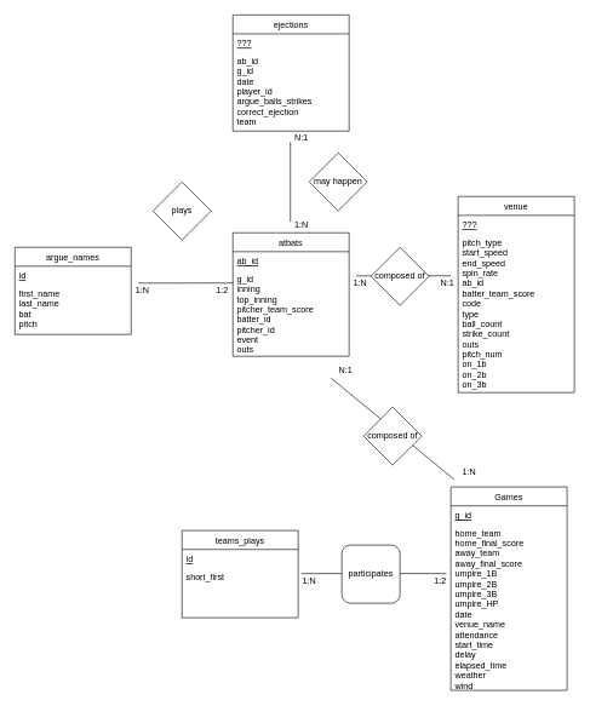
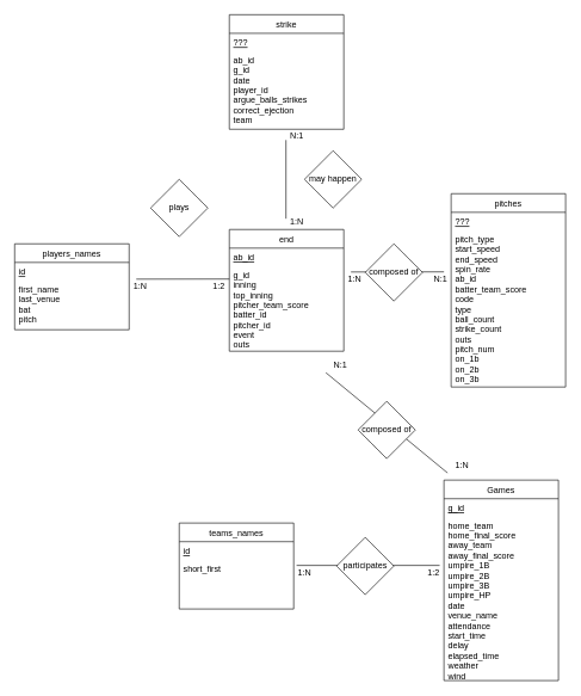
  <mxCell id="0" />
  <mxCell id="1" parent="0" />
  <mxCell id="2" value="" style="endArrow=none;html=1;" parent="1" edge="1"><mxGeometry width="50" height="50" relative="1" as="geometry"><mxPoint x="455" y="520" as="sourcePoint" /><mxPoint x="625" y="660" as="targetPoint" /></mxGeometry></mxCell>
  <mxCell id="3" value="" style="endArrow=none;html=1;" parent="1" edge="1"><mxGeometry width="50" height="50" relative="1" as="geometry"><mxPoint x="190" y="389.34" as="sourcePoint" /><mxPoint x="320" y="389.17" as="targetPoint" /></mxGeometry></mxCell>
  <mxCell id="4" value="" style="endArrow=none;html=1;" parent="1" edge="1"><mxGeometry width="50" height="50" relative="1" as="geometry"><mxPoint x="490" y="379.34" as="sourcePoint" /><mxPoint x="620" y="379.17" as="targetPoint" /></mxGeometry></mxCell>
  <mxCell id="5" value="" style="endArrow=none;html=1;" parent="1" edge="1"><mxGeometry width="50" height="50" relative="1" as="geometry"><mxPoint x="414" y="789.17" as="sourcePoint" /><mxPoint x="614" y="789.17" as="targetPoint" /></mxGeometry></mxCell>
  <mxCell id="6" value="Games" style="swimlane;fontStyle=0;align=center;verticalAlign=top;childLayout=stackLayout;horizontal=1;startSize=26;horizontalStack=0;resizeParent=1;resizeLast=0;collapsible=1;marginBottom=0;rounded=0;shadow=0;strokeWidth=1;" parent="1" vertex="1"><mxGeometry x="620" y="670" width="160" height="280" as="geometry"><mxRectangle x="340" y="380" width="170" height="26" as="alternateBounds" /></mxGeometry></mxCell>
  <mxCell id="7" value="g_id" style="text;align=left;verticalAlign=top;spacingLeft=4;spacingRight=4;overflow=hidden;rotatable=0;points=[[0,0.5],[1,0.5]];portConstraint=eastwest;fontStyle=4" parent="6" vertex="1"><mxGeometry y="26" width="160" height="24" as="geometry" /></mxCell>
  <mxCell id="8" value="home_team&#10;home_final_score&#10;away_team&#10;away_final_score&#10;umpire_1B&#10;umpire_2B&#10;umpire_3B&#10;umpire_HP&#10;date&#10;venue_name&#10;attendance&#10;start_time&#10;delay&#10;elapsed_time&#10;weather&#10;wind" style="text;align=left;verticalAlign=top;spacingLeft=4;spacingRight=4;overflow=hidden;rotatable=0;points=[[0,0.5],[1,0.5]];portConstraint=eastwest;fontStyle=0" parent="6" vertex="1"><mxGeometry y="50" width="160" height="230" as="geometry" /></mxCell>
- <mxCell id="9" value="atbats" style="swimlane;fontStyle=0;align=center;verticalAlign=top;childLayout=stackLayout;horizontal=1;startSize=26;horizontalStack=0;resizeParent=1;resizeLast=0;collapsible=1;marginBottom=0;rounded=0;shadow=0;strokeWidth=1;" parent="1" vertex="1"><mxGeometry x="320" y="320" width="160" height="170" as="geometry"><mxRectangle x="340" y="380" width="170" height="26" as="alternateBounds" /></mxGeometry></mxCell>
+ <mxCell id="9" value="end" style="swimlane;fontStyle=0;align=center;verticalAlign=top;childLayout=stackLayout;horizontal=1;startSize=26;horizontalStack=0;resizeParent=1;resizeLast=0;collapsible=1;marginBottom=0;rounded=0;shadow=0;strokeWidth=1;" parent="1" vertex="1"><mxGeometry x="320" y="320" width="160" height="170" as="geometry"><mxRectangle x="340" y="380" width="170" height="26" as="alternateBounds" /></mxGeometry></mxCell>
  <mxCell id="10" value="ab_id" style="text;align=left;verticalAlign=top;spacingLeft=4;spacingRight=4;overflow=hidden;rotatable=0;points=[[0,0.5],[1,0.5]];portConstraint=eastwest;fontStyle=4" parent="9" vertex="1"><mxGeometry y="26" width="160" height="24" as="geometry" /></mxCell>
  <mxCell id="11" value="g_id&#10;inning&#10;top_inning&#10;pitcher_team_score&#10;batter_id&#10;pitcher_id&#10;event&#10;outs" style="text;align=left;verticalAlign=top;spacingLeft=4;spacingRight=4;overflow=hidden;rotatable=0;points=[[0,0.5],[1,0.5]];portConstraint=eastwest;fontStyle=0" parent="9" vertex="1"><mxGeometry y="50" width="160" height="120" as="geometry" /></mxCell>
- <mxCell id="12" value="ejections" style="swimlane;fontStyle=0;align=center;verticalAlign=top;childLayout=stackLayout;horizontal=1;startSize=26;horizontalStack=0;resizeParent=1;resizeLast=0;collapsible=1;marginBottom=0;rounded=0;shadow=0;strokeWidth=1;" parent="1" vertex="1"><mxGeometry x="320" y="20" width="160" height="160" as="geometry"><mxRectangle x="340" y="380" width="170" height="26" as="alternateBounds" /></mxGeometry></mxCell>
+ <mxCell id="12" value="strike" style="swimlane;fontStyle=0;align=center;verticalAlign=top;childLayout=stackLayout;horizontal=1;startSize=26;horizontalStack=0;resizeParent=1;resizeLast=0;collapsible=1;marginBottom=0;rounded=0;shadow=0;strokeWidth=1;" parent="1" vertex="1"><mxGeometry x="320" y="20" width="160" height="160" as="geometry"><mxRectangle x="340" y="380" width="170" height="26" as="alternateBounds" /></mxGeometry></mxCell>
  <mxCell id="13" value="???" style="text;align=left;verticalAlign=top;spacingLeft=4;spacingRight=4;overflow=hidden;rotatable=0;points=[[0,0.5],[1,0.5]];portConstraint=eastwest;fontStyle=4" parent="12" vertex="1"><mxGeometry y="26" width="160" height="24" as="geometry" /></mxCell>
  <mxCell id="14" value="ab_id&#10;g_id&#10;date&#10;player_id&#10;argue_balls_strikes&#10;correct_ejection&#10;team" style="text;align=left;verticalAlign=top;spacingLeft=4;spacingRight=4;overflow=hidden;rotatable=0;points=[[0,0.5],[1,0.5]];portConstraint=eastwest;fontStyle=0" parent="12" vertex="1"><mxGeometry y="50" width="160" height="110" as="geometry" /></mxCell>
- <mxCell id="15" value="argue_names" style="swimlane;fontStyle=0;align=center;verticalAlign=top;childLayout=stackLayout;horizontal=1;startSize=26;horizontalStack=0;resizeParent=1;resizeLast=0;collapsible=1;marginBottom=0;rounded=0;shadow=0;strokeWidth=1;" parent="1" vertex="1"><mxGeometry x="20" y="340" width="160" height="120" as="geometry"><mxRectangle x="340" y="380" width="170" height="26" as="alternateBounds" /></mxGeometry></mxCell>
+ <mxCell id="15" value="players_names" style="swimlane;fontStyle=0;align=center;verticalAlign=top;childLayout=stackLayout;horizontal=1;startSize=26;horizontalStack=0;resizeParent=1;resizeLast=0;collapsible=1;marginBottom=0;rounded=0;shadow=0;strokeWidth=1;" parent="1" vertex="1"><mxGeometry x="20" y="340" width="160" height="120" as="geometry"><mxRectangle x="340" y="380" width="170" height="26" as="alternateBounds" /></mxGeometry></mxCell>
  <mxCell id="16" value="id" style="text;align=left;verticalAlign=top;spacingLeft=4;spacingRight=4;overflow=hidden;rotatable=0;points=[[0,0.5],[1,0.5]];portConstraint=eastwest;fontStyle=4" parent="15" vertex="1"><mxGeometry y="26" width="160" height="24" as="geometry" /></mxCell>
- <mxCell id="17" value="first_name&#10;last_name&#10;bat&#10;pitch" style="text;align=left;verticalAlign=top;spacingLeft=4;spacingRight=4;overflow=hidden;rotatable=0;points=[[0,0.5],[1,0.5]];portConstraint=eastwest;fontStyle=0" parent="15" vertex="1"><mxGeometry y="50" width="160" height="70" as="geometry" /></mxCell>
- <mxCell id="18" value="venue" style="swimlane;fontStyle=0;align=center;verticalAlign=top;childLayout=stackLayout;horizontal=1;startSize=26;horizontalStack=0;resizeParent=1;resizeLast=0;collapsible=1;marginBottom=0;rounded=0;shadow=0;strokeWidth=1;perimeterSpacing=0;" parent="1" vertex="1"><mxGeometry x="630" y="270" width="160" height="270" as="geometry"><mxRectangle x="340" y="380" width="170" height="26" as="alternateBounds" /></mxGeometry></mxCell>
+ <mxCell id="17" value="first_name&#10;last_venue&#10;bat&#10;pitch" style="text;align=left;verticalAlign=top;spacingLeft=4;spacingRight=4;overflow=hidden;rotatable=0;points=[[0,0.5],[1,0.5]];portConstraint=eastwest;fontStyle=0" parent="15" vertex="1"><mxGeometry y="50" width="160" height="70" as="geometry" /></mxCell>
+ <mxCell id="18" value="pitches" style="swimlane;fontStyle=0;align=center;verticalAlign=top;childLayout=stackLayout;horizontal=1;startSize=26;horizontalStack=0;resizeParent=1;resizeLast=0;collapsible=1;marginBottom=0;rounded=0;shadow=0;strokeWidth=1;perimeterSpacing=0;" parent="1" vertex="1"><mxGeometry x="630" y="270" width="160" height="270" as="geometry"><mxRectangle x="340" y="380" width="170" height="26" as="alternateBounds" /></mxGeometry></mxCell>
  <mxCell id="19" value="???" style="text;align=left;verticalAlign=top;spacingLeft=4;spacingRight=4;overflow=hidden;rotatable=0;points=[[0,0.5],[1,0.5]];portConstraint=eastwest;fontStyle=4" parent="18" vertex="1"><mxGeometry y="26" width="160" height="24" as="geometry" /></mxCell>
  <mxCell id="20" value="pitch_type&#10;start_speed&#10;end_speed&#10;spin_rate&#10;ab_id&#10;batter_team_score&#10;code&#10;type&#10;ball_count&#10;strike_count&#10;outs&#10;pitch_num&#10;on_1b&#10;on_2b&#10;on_3b" style="text;align=left;verticalAlign=top;spacingLeft=4;spacingRight=4;overflow=hidden;rotatable=0;points=[[0,0.5],[1,0.5]];portConstraint=eastwest;fontStyle=0" parent="18" vertex="1"><mxGeometry y="50" width="160" height="220" as="geometry" /></mxCell>
- <mxCell id="21" value="teams_plays" style="swimlane;fontStyle=0;align=center;verticalAlign=top;childLayout=stackLayout;horizontal=1;startSize=26;horizontalStack=0;resizeParent=1;resizeLast=0;collapsible=1;marginBottom=0;rounded=0;shadow=0;strokeWidth=1;" parent="1" vertex="1"><mxGeometry x="250" y="730" width="160" height="120" as="geometry"><mxRectangle x="340" y="380" width="170" height="26" as="alternateBounds" /></mxGeometry></mxCell>
+ <mxCell id="21" value="teams_names" style="swimlane;fontStyle=0;align=center;verticalAlign=top;childLayout=stackLayout;horizontal=1;startSize=26;horizontalStack=0;resizeParent=1;resizeLast=0;collapsible=1;marginBottom=0;rounded=0;shadow=0;strokeWidth=1;" parent="1" vertex="1"><mxGeometry x="250" y="730" width="160" height="120" as="geometry"><mxRectangle x="340" y="380" width="170" height="26" as="alternateBounds" /></mxGeometry></mxCell>
  <mxCell id="22" value="id" style="text;align=left;verticalAlign=top;spacingLeft=4;spacingRight=4;overflow=hidden;rotatable=0;points=[[0,0.5],[1,0.5]];portConstraint=eastwest;fontStyle=4" parent="21" vertex="1"><mxGeometry y="26" width="160" height="24" as="geometry" /></mxCell>
  <mxCell id="23" value="short_first" style="text;align=left;verticalAlign=top;spacingLeft=4;spacingRight=4;overflow=hidden;rotatable=0;points=[[0,0.5],[1,0.5]];portConstraint=eastwest;fontStyle=0" parent="21" vertex="1"><mxGeometry y="50" width="160" height="70" as="geometry" /></mxCell>
- <mxCell id="24" value="participates" style="whiteSpace=wrap;html=1;rounded=1;" parent="1" vertex="1"><mxGeometry x="470" y="750" width="80" height="80" as="geometry" /></mxCell>
+ <mxCell id="24" value="participates" style="rhombus;whiteSpace=wrap;html=1;" parent="1" vertex="1"><mxGeometry x="470" y="750" width="80" height="80" as="geometry" /></mxCell>
  <mxCell id="25" value="composed of" style="rhombus;whiteSpace=wrap;html=1;" parent="1" vertex="1"><mxGeometry x="500" y="560" width="80" height="80" as="geometry" /></mxCell>
  <mxCell id="26" value="plays" style="rhombus;whiteSpace=wrap;html=1;" parent="1" vertex="1"><mxGeometry x="210" y="250" width="80" height="80" as="geometry" /></mxCell>
  <mxCell id="27" value="composed of" style="rhombus;whiteSpace=wrap;html=1;" parent="1" vertex="1"><mxGeometry x="510" y="340" width="80" height="80" as="geometry" /></mxCell>
  <mxCell id="28" value="" style="endArrow=none;html=1;" parent="1" edge="1"><mxGeometry width="50" height="50" relative="1" as="geometry"><mxPoint x="399.17" y="195.09" as="sourcePoint" /><mxPoint x="399.17" y="304.92" as="targetPoint" /></mxGeometry></mxCell>
  <mxCell id="29" value="may happen" style="rhombus;whiteSpace=wrap;html=1;" parent="1" vertex="1"><mxGeometry x="425" y="210" width="80" height="80" as="geometry" /></mxCell>
  <mxCell id="30" value="1:N" style="text;html=1;align=center;verticalAlign=middle;resizable=0;points=[];autosize=1;" parent="1" vertex="1"><mxGeometry x="410" y="790" width="30" height="20" as="geometry" /></mxCell>
  <mxCell id="31" value="1:2" style="text;html=1;align=center;verticalAlign=middle;resizable=0;points=[];autosize=1;" parent="1" vertex="1"><mxGeometry x="590" y="790" width="30" height="20" as="geometry" /></mxCell>
  <mxCell id="32" value="1:N" style="text;html=1;align=center;verticalAlign=middle;resizable=0;points=[];autosize=1;" parent="1" vertex="1"><mxGeometry x="630" y="640" width="30" height="20" as="geometry" /></mxCell>
  <mxCell id="33" value="N:1" style="text;html=1;align=center;verticalAlign=middle;resizable=0;points=[];autosize=1;" parent="1" vertex="1"><mxGeometry x="460" y="500" width="30" height="20" as="geometry" /></mxCell>
  <mxCell id="34" value="1:N" style="text;html=1;align=center;verticalAlign=middle;resizable=0;points=[];autosize=1;" parent="1" vertex="1"><mxGeometry x="180" y="390" width="30" height="20" as="geometry" /></mxCell>
  <mxCell id="35" value="1:2" style="text;html=1;align=center;verticalAlign=middle;resizable=0;points=[];autosize=1;" parent="1" vertex="1"><mxGeometry x="290" y="390" width="30" height="20" as="geometry" /></mxCell>
  <mxCell id="36" value="1:N" style="text;html=1;align=center;verticalAlign=middle;resizable=0;points=[];autosize=1;" parent="1" vertex="1"><mxGeometry x="480" y="380" width="30" height="20" as="geometry" /></mxCell>
  <mxCell id="37" value="N:1" style="text;html=1;align=center;verticalAlign=middle;resizable=0;points=[];autosize=1;" parent="1" vertex="1"><mxGeometry x="600" y="380" width="30" height="20" as="geometry" /></mxCell>
  <mxCell id="38" value="N:1" style="text;html=1;align=center;verticalAlign=middle;resizable=0;points=[];autosize=1;" parent="1" vertex="1"><mxGeometry x="399" y="180" width="30" height="20" as="geometry" /></mxCell>
  <mxCell id="39" value="1:N" style="text;html=1;align=center;verticalAlign=middle;resizable=0;points=[];autosize=1;" parent="1" vertex="1"><mxGeometry x="399" y="300" width="30" height="20" as="geometry" /></mxCell>
